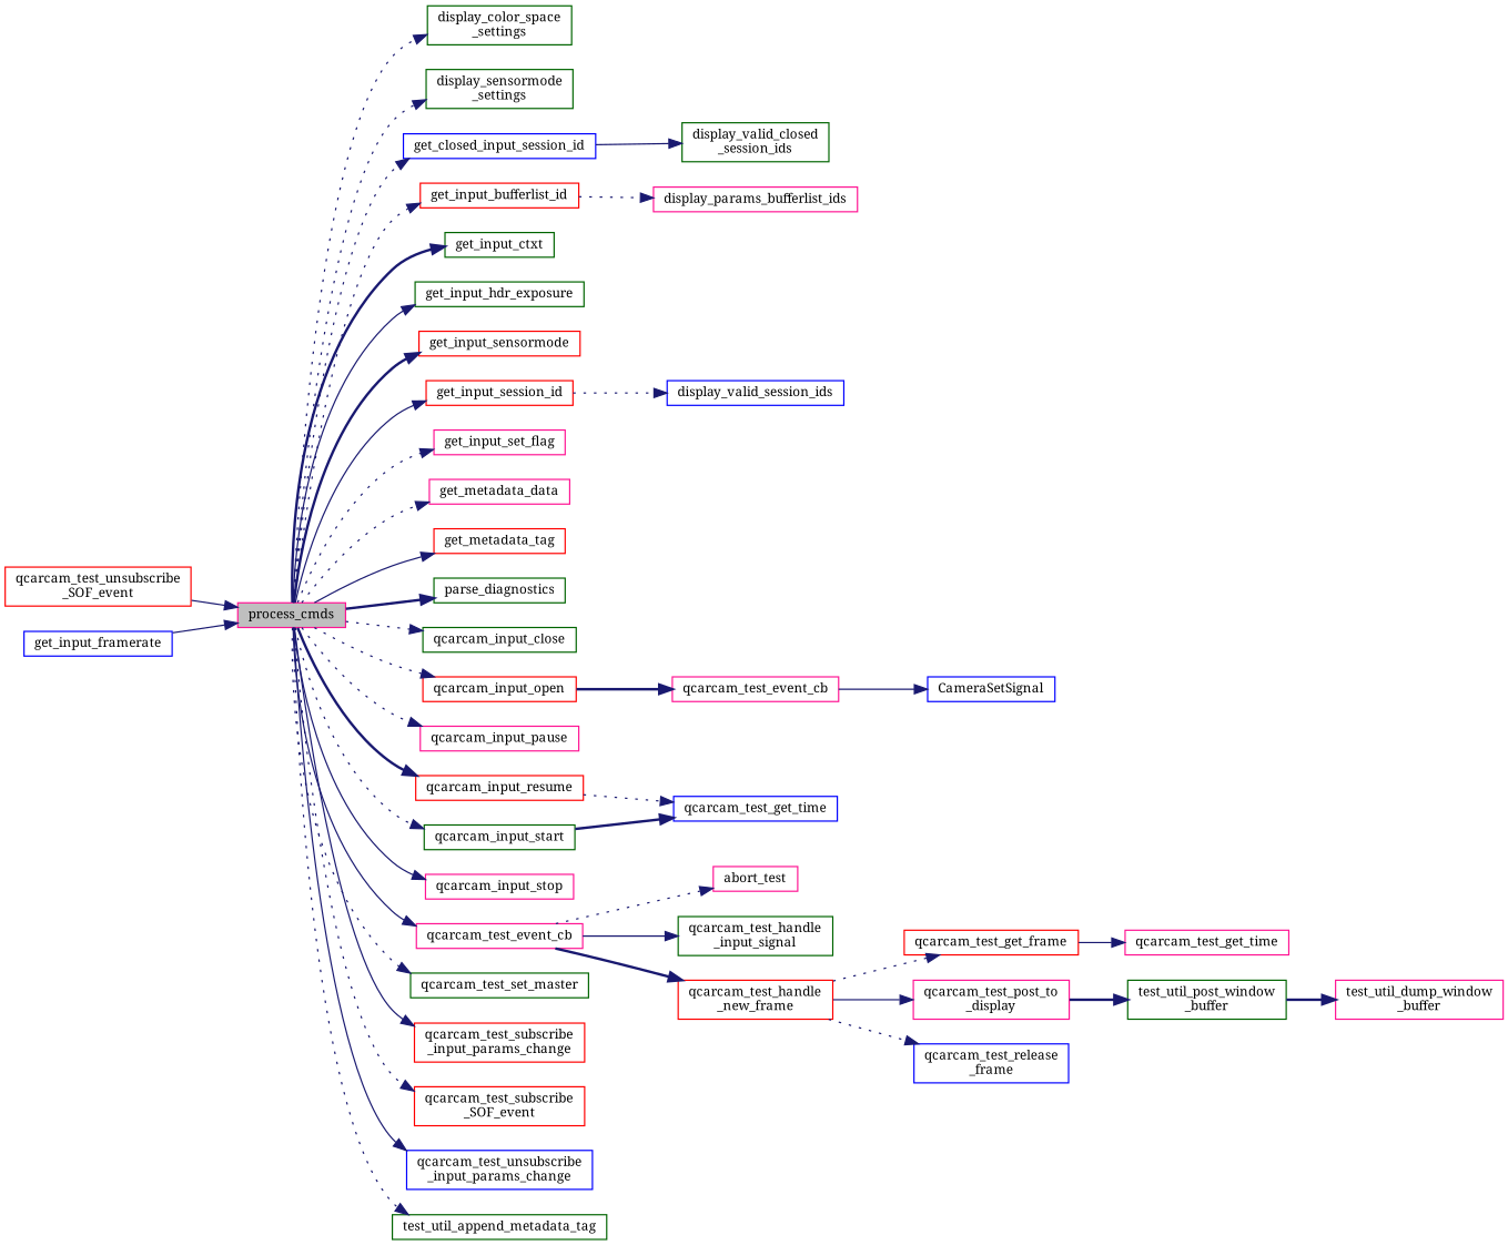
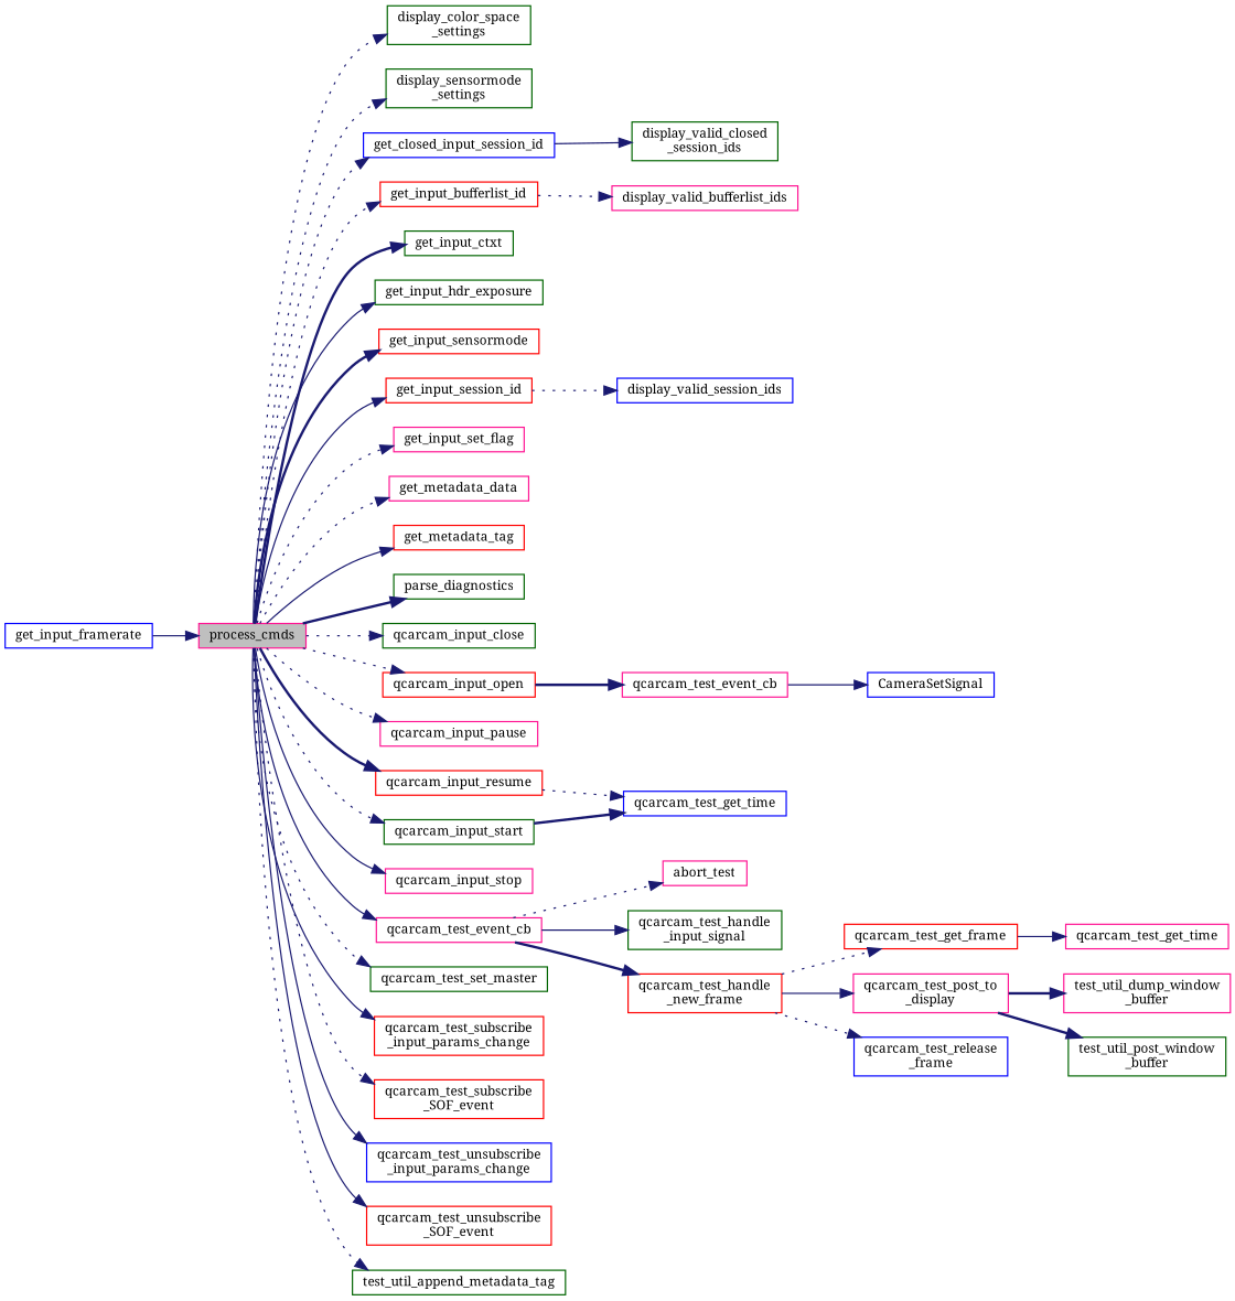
  digraph {
    fontname="Noto Serif"
    rankdir=LR
    node [color=deeppink fillcolor=white fontname="Noto Serif" fontsize=10 shape=record style=filled]
    edge [color=midnightblue fontname="Noto Serif" fontsize=10 labelfontname=Helvetica labelfontsize=10 style=dotted]
    n1 [fillcolor=grey75 fontcolor=black height=0.2 label=process_cmds width=0.4]
    n2 [color=darkgreen height=0.2 label="display_color_space\l_settings" width=0.4]
    n3 [color=darkgreen height=0.2 label="display_sensormode\l_settings" width=0.4]
    n4 [color=blue height=0.2 label=get_closed_input_session_id width=0.4]
    n5 [color=red height=0.2 label=get_input_bufferlist_id width=0.4]
    n6 [color=darkgreen height=0.2 label=get_input_ctxt width=0.4]
    n7 [color=darkgreen height=0.2 label=get_input_hdr_exposure width=0.4]
    n8 [color=red height=0.2 label=get_input_sensormode width=0.4]
    n9 [color=red height=0.2 label=get_input_session_id width=0.4]
    n10 [height=0.2 label=get_input_set_flag width=0.4]
    n11 [height=0.2 label=get_metadata_data width=0.4]
    n12 [color=red height=0.2 label=get_metadata_tag width=0.4]
    n13 [color=darkgreen height=0.2 label=parse_diagnostics width=0.4]
    n14 [color=darkgreen height=0.2 label=qcarcam_input_close width=0.4]
    n15 [color=red height=0.2 label=qcarcam_input_open width=0.4]
    n16 [height=0.2 label=qcarcam_input_pause width=0.4]
    n17 [color=red height=0.2 label=qcarcam_input_resume width=0.4]
    n18 [color=darkgreen height=0.2 label=qcarcam_input_start width=0.4]
    n19 [height=0.2 label=qcarcam_input_stop width=0.4]
    n20 [height=0.2 label=qcarcam_test_event_cb width=0.4]
    n21 [color=darkgreen height=0.2 label=qcarcam_test_set_master width=0.4]
    n22 [color=red height=0.2 label="qcarcam_test_subscribe\l_input_params_change" width=0.4]
    n23 [color=red height=0.2 label="qcarcam_test_subscribe\l_SOF_event" width=0.4]
    n24 [color=blue height=0.2 label="qcarcam_test_unsubscribe\l_input_params_change" width=0.4]
    n25 [color=red height=0.2 label="qcarcam_test_unsubscribe\l_SOF_event" width=0.4]
    n26 [color=darkgreen height=0.2 label=test_util_append_metadata_tag width=0.4]
    n27 [color=darkgreen height=0.2 label="display_valid_closed\l_session_ids" width=0.4]
-   n28 [height=0.2 label=display_params_bufferlist_ids width=0.4]
+   n28 [height=0.2 label=display_valid_bufferlist_ids width=0.4]
    n29 [color=blue height=0.2 label=get_input_framerate width=0.4]
    n30 [color=blue height=0.2 label=display_valid_session_ids width=0.4]
    n31 [height=0.2 label=qcarcam_test_event_cb width=0.4]
    n32 [color=blue height=0.2 label=qcarcam_test_get_time width=0.4]
    n33 [height=0.2 label=abort_test width=0.4]
    n34 [color=darkgreen height=0.2 label="qcarcam_test_handle\l_input_signal" width=0.4]
    n35 [color=red height=0.2 label="qcarcam_test_handle\l_new_frame" width=0.4]
    n36 [color=blue height=0.2 label=CameraSetSignal width=0.4]
    n37 [color=red height=0.2 label=qcarcam_test_get_frame width=0.4]
    n38 [height=0.2 label="qcarcam_test_post_to\l_display" width=0.4]
    n39 [color=blue height=0.2 label="qcarcam_test_release\l_frame" width=0.4]
    n40 [height=0.2 label=qcarcam_test_get_time width=0.4]
    n41 [height=0.2 label="test_util_dump_window\l_buffer" width=0.4]
    n42 [color=darkgreen height=0.2 label="test_util_post_window\l_buffer" width=0.4]
    n1 -> n2
    n1 -> n3
    n1 -> n4
    n1 -> n5
    n1 -> n6 [style=bold]
    n1 -> n7 [style=solid]
    n1 -> n8 [style=bold]
    n1 -> n9 [style=solid]
    n1 -> n10
    n1 -> n11
    n1 -> n12 [style=solid]
    n1 -> n13 [style=bold]
    n1 -> n14
    n1 -> n15
    n1 -> n16
    n1 -> n17 [style=bold]
    n1 -> n18
    n1 -> n19 [style=solid]
    n1 -> n20 [style=solid]
    n1 -> n21
    n1 -> n22 [style=solid]
    n1 -> n23
    n1 -> n24 [style=solid]
-   n25 -> n1 [style=solid]
+   n1 -> n25 [style=solid]
    n1 -> n26
    n4 -> n27 [style=solid]
    n5 -> n28
    n9 -> n30
    n15 -> n31 [style=bold]
    n17 -> n32
    n18 -> n32 [style=bold]
    n20 -> n33
    n20 -> n34 [style=solid]
    n20 -> n35 [style=bold]
    n29 -> n1 [style=solid]
    n31 -> n36 [style=solid]
    n35 -> n37
    n35 -> n38 [style=solid]
    n35 -> n39
    n37 -> n40 [style=solid]
-   n42 -> n41 [style=bold]
+   n38 -> n41 [style=bold]
    n38 -> n42 [style=bold]
  }
